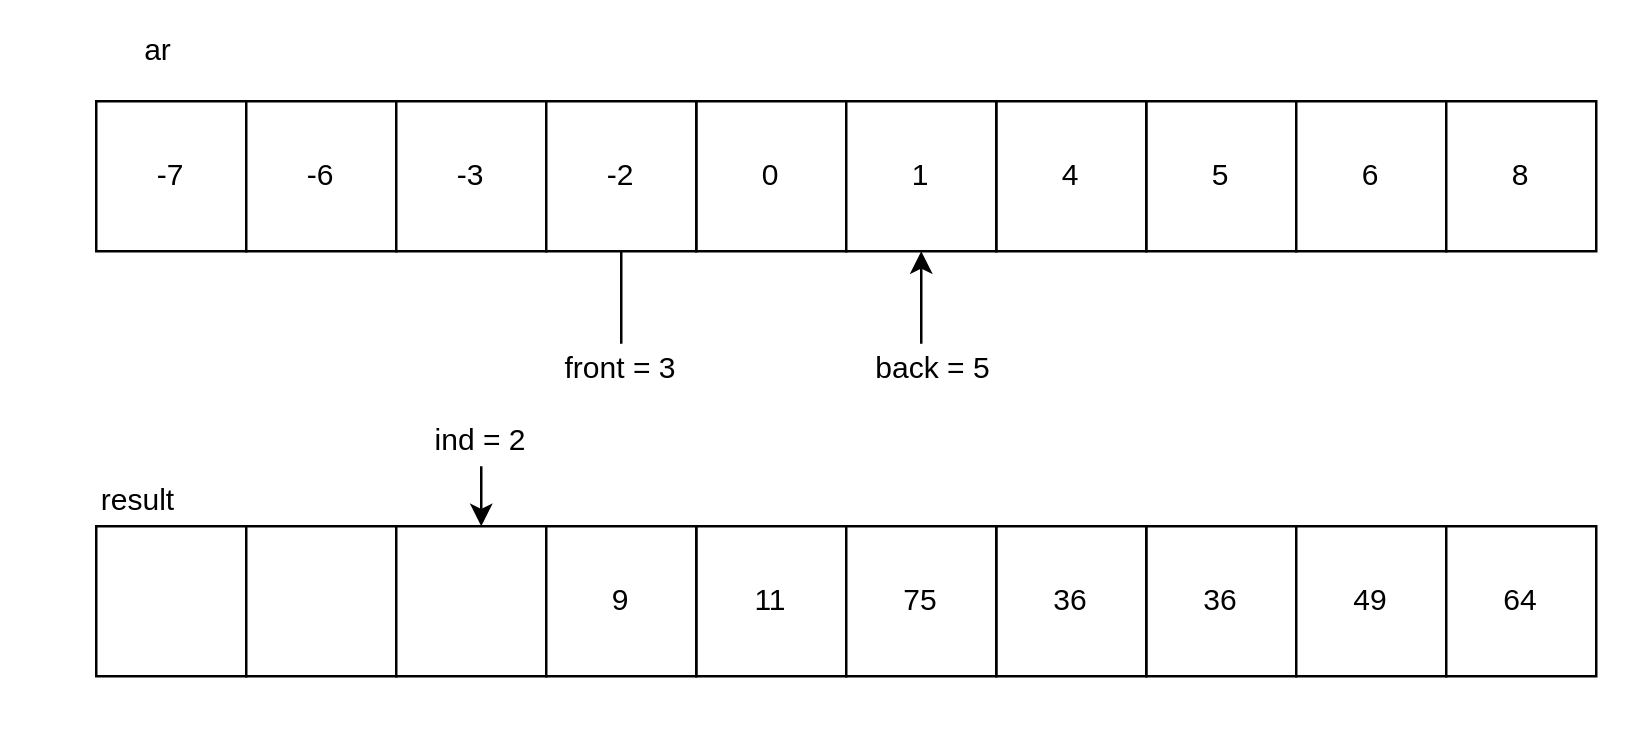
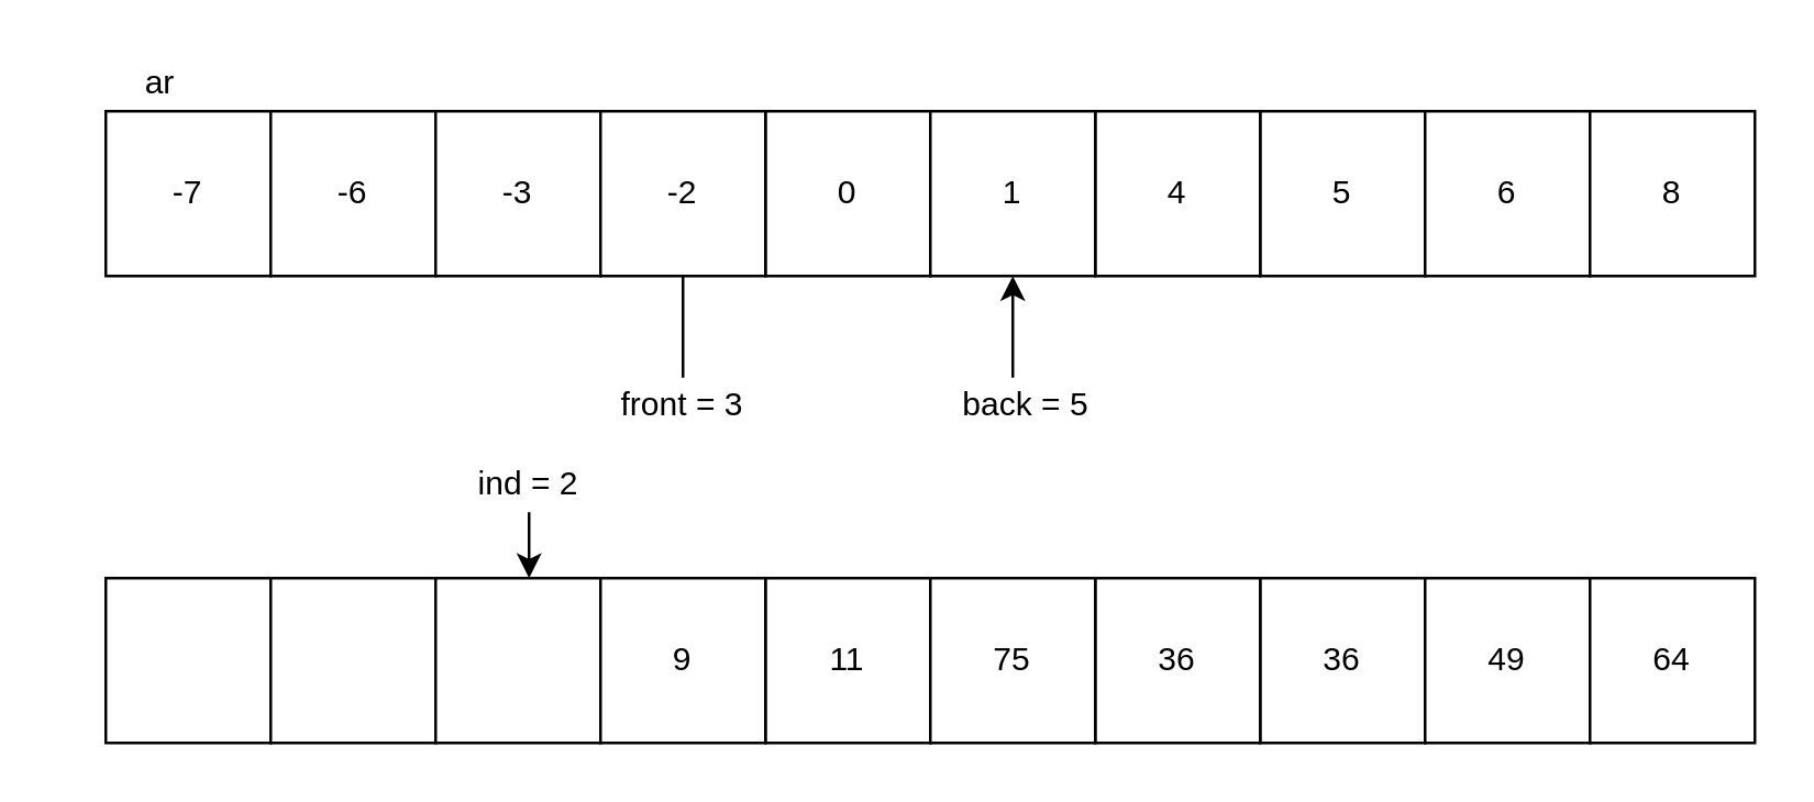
  <mxCell id="0" />
  <mxCell id="1" parent="0" />
  <mxCell id="2" value="" style="group" parent="1" vertex="1" connectable="0"><mxGeometry x="38" y="40" width="600" height="60" as="geometry" /></mxCell>
  <mxCell id="3" value="-7" style="rounded=0;whiteSpace=wrap;html=1;" parent="2" vertex="1"><mxGeometry width="60" height="60" as="geometry" /></mxCell>
  <mxCell id="4" value="-6" style="rounded=0;whiteSpace=wrap;html=1;" parent="2" vertex="1"><mxGeometry x="60" width="60" height="60" as="geometry" /></mxCell>
  <mxCell id="5" value="0" style="rounded=0;whiteSpace=wrap;html=1;" parent="2" vertex="1"><mxGeometry x="240" width="60" height="60" as="geometry" /></mxCell>
  <mxCell id="6" value="5" style="rounded=0;whiteSpace=wrap;html=1;" parent="2" vertex="1"><mxGeometry x="420" width="60" height="60" as="geometry" /></mxCell>
  <mxCell id="7" value="4" style="rounded=0;whiteSpace=wrap;html=1;" parent="2" vertex="1"><mxGeometry x="360" width="60" height="60" as="geometry" /></mxCell>
  <mxCell id="8" value="6" style="rounded=0;whiteSpace=wrap;html=1;" parent="2" vertex="1"><mxGeometry x="480" width="60" height="60" as="geometry" /></mxCell>
  <mxCell id="9" value="8" style="rounded=0;whiteSpace=wrap;html=1;" parent="2" vertex="1"><mxGeometry x="540" width="60" height="60" as="geometry" /></mxCell>
  <mxCell id="10" value="1" style="rounded=0;whiteSpace=wrap;html=1;" parent="2" vertex="1"><mxGeometry x="300" width="60" height="60" as="geometry" /></mxCell>
  <mxCell id="11" value="-3" style="rounded=0;whiteSpace=wrap;html=1;" parent="2" vertex="1"><mxGeometry x="120" width="60" height="60" as="geometry" /></mxCell>
  <mxCell id="12" value="-2" style="rounded=0;whiteSpace=wrap;html=1;" parent="2" vertex="1"><mxGeometry x="180" width="60" height="60" as="geometry" /></mxCell>
- <mxCell id="13" value="ar" style="text;html=1;strokeColor=none;fillColor=none;align=center;verticalAlign=middle;whiteSpace=wrap;rounded=0;dashed=1;" parent="1" vertex="1"><mxGeometry x="43" y="10" width="40" height="20" as="geometry" /></mxCell>
- <mxCell id="14" value="result" style="text;html=1;strokeColor=none;fillColor=none;align=center;verticalAlign=middle;whiteSpace=wrap;rounded=0;dashed=1;" parent="1" vertex="1"><mxGeometry x="20" y="190" width="70" height="20" as="geometry" /></mxCell>
+ <mxCell id="13" value="ar" style="text;html=1;strokeColor=none;fillColor=none;align=center;verticalAlign=middle;whiteSpace=wrap;rounded=0;dashed=1;" parent="1" vertex="1"><mxGeometry x="38" y="20" width="40" height="20" as="geometry" /></mxCell>
  <mxCell id="15" value="" style="group" parent="1" vertex="1" connectable="0"><mxGeometry x="38" y="210" width="600" height="60" as="geometry" /></mxCell>
  <mxCell id="16" value="" style="rounded=0;whiteSpace=wrap;html=1;" parent="15" vertex="1"><mxGeometry width="60" height="60" as="geometry" /></mxCell>
  <mxCell id="17" value="" style="rounded=0;whiteSpace=wrap;html=1;" parent="15" vertex="1"><mxGeometry x="60" width="60" height="60" as="geometry" /></mxCell>
  <mxCell id="18" value="11" style="rounded=0;whiteSpace=wrap;html=1;" parent="15" vertex="1"><mxGeometry x="240" width="60" height="60" as="geometry" /></mxCell>
  <mxCell id="19" value="36" style="rounded=0;whiteSpace=wrap;html=1;" parent="15" vertex="1"><mxGeometry x="420" width="60" height="60" as="geometry" /></mxCell>
  <mxCell id="20" value="36" style="rounded=0;whiteSpace=wrap;html=1;" parent="15" vertex="1"><mxGeometry x="360" width="60" height="60" as="geometry" /></mxCell>
  <mxCell id="21" value="49" style="rounded=0;whiteSpace=wrap;html=1;" parent="15" vertex="1"><mxGeometry x="480" width="60" height="60" as="geometry" /></mxCell>
  <mxCell id="22" value="64" style="rounded=0;whiteSpace=wrap;html=1;" parent="15" vertex="1"><mxGeometry x="540" width="60" height="60" as="geometry" /></mxCell>
  <mxCell id="23" value="75" style="rounded=0;whiteSpace=wrap;html=1;" parent="15" vertex="1"><mxGeometry x="300" width="60" height="60" as="geometry" /></mxCell>
  <mxCell id="24" value="" style="rounded=0;whiteSpace=wrap;html=1;" parent="15" vertex="1"><mxGeometry x="120" width="60" height="60" as="geometry" /></mxCell>
  <mxCell id="25" value="9" style="rounded=0;whiteSpace=wrap;html=1;" parent="15" vertex="1"><mxGeometry x="180" width="60" height="60" as="geometry" /></mxCell>
  <mxCell id="26" value="" style="group;rotation=90;" parent="1" vertex="1" connectable="0"><mxGeometry x="288" y="140" width="50" height="20" as="geometry" /></mxCell>
  <mxCell id="27" value="" style="group" parent="26" vertex="1" connectable="0"><mxGeometry x="120" y="35" width="40" height="20" as="geometry" /></mxCell>
  <mxCell id="28" value="" style="endArrow=none;html=1;entryX=0.5;entryY=1;entryDx=0;entryDy=0;exitX=0.5;exitY=0;exitDx=0;exitDy=0;" parent="1" source="34" target="12" edge="1"><mxGeometry width="50" height="50" relative="1" as="geometry"><mxPoint x="293" y="140" as="sourcePoint" /><mxPoint x="188" y="100" as="targetPoint" /></mxGeometry></mxCell>
  <mxCell id="29" value="" style="group;rotation=90;" vertex="1" connectable="0" parent="1"><mxGeometry x="64" y="166" width="40" height="20" as="geometry" /></mxCell>
  <mxCell id="30" value="" style="group" vertex="1" connectable="0" parent="29"><mxGeometry x="120" y="35" width="40" height="20" as="geometry" /></mxCell>
  <mxCell id="31" value="" style="edgeStyle=orthogonalEdgeStyle;rounded=0;orthogonalLoop=1;jettySize=auto;html=1;" edge="1" parent="1" source="35"><mxGeometry relative="1" as="geometry"><mxPoint x="192" y="210" as="targetPoint" /><Array as="points"><mxPoint x="192" y="210" /></Array></mxGeometry></mxCell>
  <mxCell id="32" value="" style="edgeStyle=orthogonalEdgeStyle;rounded=0;orthogonalLoop=1;jettySize=auto;html=1;entryX=0.5;entryY=1;entryDx=0;entryDy=0;" edge="1" parent="1" source="33" target="10"><mxGeometry relative="1" as="geometry"><Array as="points"><mxPoint x="368" y="134" /><mxPoint x="368" y="134" /></Array></mxGeometry></mxCell>
  <mxCell id="33" value="back = 5" style="text;html=1;strokeColor=none;fillColor=none;align=center;verticalAlign=middle;whiteSpace=wrap;rounded=0;dashed=1;" parent="1" vertex="1"><mxGeometry x="343" y="137" width="60" height="20" as="geometry" /></mxCell>
  <mxCell id="34" value="front = 3" style="text;html=1;strokeColor=none;fillColor=none;align=center;verticalAlign=middle;whiteSpace=wrap;rounded=0;dashed=1;" parent="1" vertex="1"><mxGeometry x="218" y="137" width="60" height="20" as="geometry" /></mxCell>
  <mxCell id="35" value="ind = 2" style="text;html=1;strokeColor=none;fillColor=none;align=center;verticalAlign=middle;whiteSpace=wrap;rounded=0;dashed=1;" vertex="1" parent="1"><mxGeometry x="172" y="166" width="40" height="20" as="geometry" /></mxCell>
